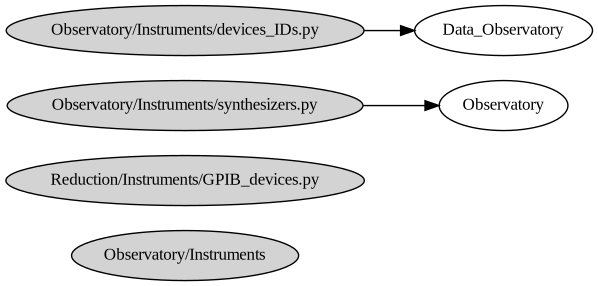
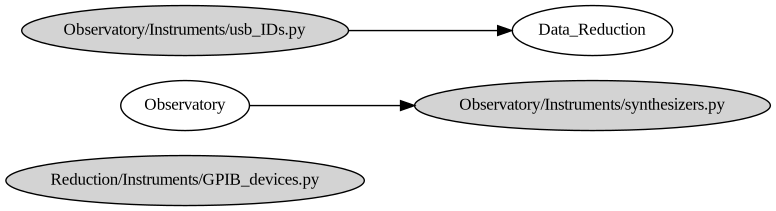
  strict digraph {
    clusterrank=local
    fontname="Liberation Serif"
    fontsize=16
    rankdir=LR
    node [fontname="Liberation Serif" fontsize=12 shape=ellipse style=filled]
    edge [fontname="Liberation Serif"]
-   "Observatory/Instruments"
    n2 [label="Reduction/Instruments/GPIB_devices.py"]
    Observatory [style=""]
    "Observatory/Instruments/synthesizers.py"
-   Data_Reduction [label=Data_Observatory style=""]
-   "Observatory/Instruments/usb_IDs.py" [label="Observatory/Instruments/devices_IDs.py"]
-   "Observatory/Instruments/synthesizers.py" -> Observatory
+   Data_Reduction [style=""]
+   "Observatory/Instruments/usb_IDs.py"
+   Observatory -> "Observatory/Instruments/synthesizers.py"
    "Observatory/Instruments/usb_IDs.py" -> Data_Reduction
  }
